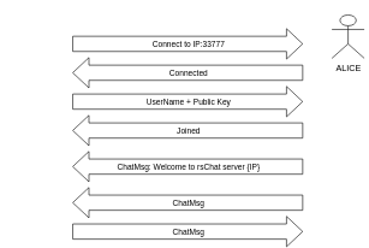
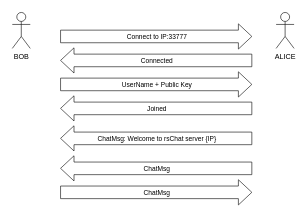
  <mxCell id="0" />
  <mxCell id="1" parent="0" />
  <mxCell id="2" value="" style="shape=flexArrow;endArrow=classic;html=1;width=21;endSize=7.14;" edge="1" parent="1"><mxGeometry width="50" height="50" relative="1" as="geometry"><mxPoint x="100" y="60" as="sourcePoint" /><mxPoint x="420" y="60" as="targetPoint" /></mxGeometry></mxCell>
  <mxCell id="3" value="Connect to IP:33777" style="edgeLabel;html=1;align=center;verticalAlign=middle;resizable=0;points=[];" vertex="1" connectable="0" parent="2"><mxGeometry x="-0.748" y="-4" relative="1" as="geometry"><mxPoint x="120" y="-4" as="offset" /></mxGeometry></mxCell>
- <mxCell id="5" value="ALICE" style="shape=umlActor;verticalLabelPosition=bottom;verticalAlign=top;html=1;outlineConnect=0;" vertex="1" parent="1"><mxGeometry x="460" y="20" width="45" height="60" as="geometry" /></mxCell>
+ <mxCell id="4" value="BOB" style="shape=umlActor;verticalLabelPosition=bottom;verticalAlign=top;html=1;outlineConnect=0;" vertex="1" parent="1"><mxGeometry x="20" y="20" width="30" height="60" as="geometry" /></mxCell>
+ <mxCell id="5" value="ALICE" style="shape=umlActor;verticalLabelPosition=bottom;verticalAlign=top;html=1;outlineConnect=0;" vertex="1" parent="1"><mxGeometry x="460" y="20" width="30" height="60" as="geometry" /></mxCell>
  <mxCell id="6" value="" style="shape=flexArrow;endArrow=classic;html=1;width=21;endSize=7.14;" edge="1" parent="1"><mxGeometry width="50" height="50" relative="1" as="geometry"><mxPoint x="420" y="100" as="sourcePoint" /><mxPoint x="100" y="100" as="targetPoint" /></mxGeometry></mxCell>
  <mxCell id="7" value="Connected" style="edgeLabel;html=1;align=center;verticalAlign=middle;resizable=0;points=[];" vertex="1" connectable="0" parent="6"><mxGeometry x="-0.748" y="-4" relative="1" as="geometry"><mxPoint x="-120" y="4" as="offset" /></mxGeometry></mxCell>
  <mxCell id="8" value="" style="shape=flexArrow;endArrow=classic;html=1;width=21;endSize=7.14;" edge="1" parent="1"><mxGeometry width="50" height="50" relative="1" as="geometry"><mxPoint x="100" y="140" as="sourcePoint" /><mxPoint x="420" y="140" as="targetPoint" /></mxGeometry></mxCell>
  <mxCell id="9" value="UserName + Public Key" style="edgeLabel;html=1;align=center;verticalAlign=middle;resizable=0;points=[];" vertex="1" connectable="0" parent="8"><mxGeometry x="-0.748" y="-4" relative="1" as="geometry"><mxPoint x="120" y="-4" as="offset" /></mxGeometry></mxCell>
  <mxCell id="10" value="" style="shape=flexArrow;endArrow=classic;html=1;width=21;endSize=7.14;" edge="1" parent="1"><mxGeometry width="50" height="50" relative="1" as="geometry"><mxPoint x="420" y="180" as="sourcePoint" /><mxPoint x="100" y="180" as="targetPoint" /></mxGeometry></mxCell>
  <mxCell id="11" value="Joined" style="edgeLabel;html=1;align=center;verticalAlign=middle;resizable=0;points=[];" vertex="1" connectable="0" parent="10"><mxGeometry x="-0.748" y="-4" relative="1" as="geometry"><mxPoint x="-120" y="4" as="offset" /></mxGeometry></mxCell>
  <mxCell id="12" value="" style="shape=flexArrow;endArrow=classic;html=1;width=21;endSize=7.14;" edge="1" parent="1"><mxGeometry width="50" height="50" relative="1" as="geometry"><mxPoint x="420" y="230" as="sourcePoint" /><mxPoint x="100" y="230" as="targetPoint" /></mxGeometry></mxCell>
  <mxCell id="13" value="ChatMsg: Welcome to rsChat server {IP}" style="edgeLabel;html=1;align=center;verticalAlign=middle;resizable=0;points=[];" vertex="1" connectable="0" parent="12"><mxGeometry x="-0.748" y="-4" relative="1" as="geometry"><mxPoint x="-120" y="4" as="offset" /></mxGeometry></mxCell>
  <mxCell id="14" value="" style="shape=flexArrow;endArrow=classic;html=1;width=21;endSize=7.14;" edge="1" parent="1"><mxGeometry width="50" height="50" relative="1" as="geometry"><mxPoint x="420" y="280" as="sourcePoint" /><mxPoint x="100" y="280" as="targetPoint" /></mxGeometry></mxCell>
  <mxCell id="15" value="ChatMsg" style="edgeLabel;html=1;align=center;verticalAlign=middle;resizable=0;points=[];" vertex="1" connectable="0" parent="14"><mxGeometry x="-0.748" y="-4" relative="1" as="geometry"><mxPoint x="-120" y="4" as="offset" /></mxGeometry></mxCell>
  <mxCell id="16" value="" style="shape=flexArrow;endArrow=classic;html=1;width=21;endSize=7.14;" edge="1" parent="1"><mxGeometry width="50" height="50" relative="1" as="geometry"><mxPoint x="100" y="320" as="sourcePoint" /><mxPoint x="420" y="320" as="targetPoint" /></mxGeometry></mxCell>
  <mxCell id="17" value="ChatMsg" style="edgeLabel;html=1;align=center;verticalAlign=middle;resizable=0;points=[];" vertex="1" connectable="0" parent="16"><mxGeometry x="-0.748" y="-4" relative="1" as="geometry"><mxPoint x="120" y="-4" as="offset" /></mxGeometry></mxCell>
